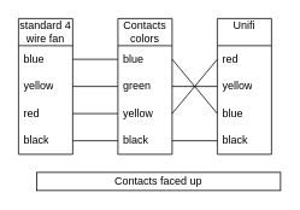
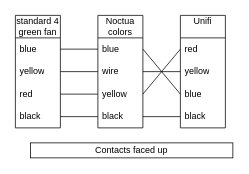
  <mxCell id="0" />
  <mxCell id="1" parent="0" />
  <mxCell id="2" value="" style="endArrow=none;html=1;rounded=0;" parent="1" source="5" target="10" edge="1"><mxGeometry width="50" height="50" relative="1" as="geometry"><mxPoint x="340" y="150" as="sourcePoint" /><mxPoint x="140" y="65" as="targetPoint" /></mxGeometry></mxCell>
  <mxCell id="3" value="" style="endArrow=none;html=1;rounded=0;" parent="1" source="6" target="11" edge="1"><mxGeometry width="50" height="50" relative="1" as="geometry"><mxPoint x="140" y="0" as="sourcePoint" /><mxPoint x="170" y="0" as="targetPoint" /></mxGeometry></mxCell>
- <mxCell id="4" value="standard 4 wire fan" style="swimlane;fontStyle=0;childLayout=stackLayout;horizontal=1;startSize=30;horizontalStack=0;resizeParent=1;resizeParentMax=0;resizeLast=0;collapsible=1;marginBottom=0;whiteSpace=wrap;html=1;" parent="1" vertex="1"><mxGeometry x="20" y="20" width="60" height="150" as="geometry" /></mxCell>
+ <mxCell id="4" value="standard 4 green fan" style="swimlane;fontStyle=0;childLayout=stackLayout;horizontal=1;startSize=30;horizontalStack=0;resizeParent=1;resizeParentMax=0;resizeLast=0;collapsible=1;marginBottom=0;whiteSpace=wrap;html=1;" parent="1" vertex="1"><mxGeometry x="20" y="20" width="60" height="150" as="geometry" /></mxCell>
  <mxCell id="5" value="blue" style="text;strokeColor=none;fillColor=none;align=left;verticalAlign=middle;spacingLeft=4;spacingRight=4;overflow=hidden;points=[[0,0.5],[1,0.5]];portConstraint=eastwest;rotatable=0;whiteSpace=wrap;html=1;" parent="4" vertex="1"><mxGeometry y="30" width="60" height="30" as="geometry" /></mxCell>
  <mxCell id="6" value="yellow" style="text;strokeColor=none;fillColor=none;align=left;verticalAlign=middle;spacingLeft=4;spacingRight=4;overflow=hidden;points=[[0,0.5],[1,0.5]];portConstraint=eastwest;rotatable=0;whiteSpace=wrap;html=1;" parent="4" vertex="1"><mxGeometry y="60" width="60" height="30" as="geometry" /></mxCell>
  <mxCell id="7" value="red" style="text;strokeColor=none;fillColor=none;align=left;verticalAlign=middle;spacingLeft=4;spacingRight=4;overflow=hidden;points=[[0,0.5],[1,0.5]];portConstraint=eastwest;rotatable=0;whiteSpace=wrap;html=1;" parent="4" vertex="1"><mxGeometry y="90" width="60" height="30" as="geometry" /></mxCell>
  <mxCell id="8" value="black" style="text;strokeColor=none;fillColor=none;align=left;verticalAlign=middle;spacingLeft=4;spacingRight=4;overflow=hidden;points=[[0,0.5],[1,0.5]];portConstraint=eastwest;rotatable=0;whiteSpace=wrap;html=1;" parent="4" vertex="1"><mxGeometry y="120" width="60" height="30" as="geometry" /></mxCell>
- <mxCell id="9" value="Contacts colors" style="swimlane;fontStyle=0;childLayout=stackLayout;horizontal=1;startSize=30;horizontalStack=0;resizeParent=1;resizeParentMax=0;resizeLast=0;collapsible=1;marginBottom=0;whiteSpace=wrap;html=1;" parent="1" vertex="1"><mxGeometry x="130" y="20" width="60" height="150" as="geometry" /></mxCell>
+ <mxCell id="9" value="Noctua colors" style="swimlane;fontStyle=0;childLayout=stackLayout;horizontal=1;startSize=30;horizontalStack=0;resizeParent=1;resizeParentMax=0;resizeLast=0;collapsible=1;marginBottom=0;whiteSpace=wrap;html=1;" parent="1" vertex="1"><mxGeometry x="130" y="20" width="60" height="150" as="geometry" /></mxCell>
  <mxCell id="10" value="blue" style="text;strokeColor=none;fillColor=none;align=left;verticalAlign=middle;spacingLeft=4;spacingRight=4;overflow=hidden;points=[[0,0.5],[1,0.5]];portConstraint=eastwest;rotatable=0;whiteSpace=wrap;html=1;" parent="9" vertex="1"><mxGeometry y="30" width="60" height="30" as="geometry" /></mxCell>
- <mxCell id="11" value="green" style="text;strokeColor=none;fillColor=none;align=left;verticalAlign=middle;spacingLeft=4;spacingRight=4;overflow=hidden;points=[[0,0.5],[1,0.5]];portConstraint=eastwest;rotatable=0;whiteSpace=wrap;html=1;" parent="9" vertex="1"><mxGeometry y="60" width="60" height="30" as="geometry" /></mxCell>
+ <mxCell id="11" value="wire" style="text;strokeColor=none;fillColor=none;align=left;verticalAlign=middle;spacingLeft=4;spacingRight=4;overflow=hidden;points=[[0,0.5],[1,0.5]];portConstraint=eastwest;rotatable=0;whiteSpace=wrap;html=1;" parent="9" vertex="1"><mxGeometry y="60" width="60" height="30" as="geometry" /></mxCell>
  <mxCell id="12" value="yellow" style="text;strokeColor=none;fillColor=none;align=left;verticalAlign=middle;spacingLeft=4;spacingRight=4;overflow=hidden;points=[[0,0.5],[1,0.5]];portConstraint=eastwest;rotatable=0;whiteSpace=wrap;html=1;" parent="9" vertex="1"><mxGeometry y="90" width="60" height="30" as="geometry" /></mxCell>
  <mxCell id="13" value="black" style="text;strokeColor=none;fillColor=none;align=left;verticalAlign=middle;spacingLeft=4;spacingRight=4;overflow=hidden;points=[[0,0.5],[1,0.5]];portConstraint=eastwest;rotatable=0;whiteSpace=wrap;html=1;" parent="9" vertex="1"><mxGeometry y="120" width="60" height="30" as="geometry" /></mxCell>
  <mxCell id="14" value="" style="endArrow=none;html=1;rounded=0;" parent="1" source="7" target="12" edge="1"><mxGeometry width="50" height="50" relative="1" as="geometry"><mxPoint x="130" y="110" as="sourcePoint" /><mxPoint x="180" y="110" as="targetPoint" /></mxGeometry></mxCell>
  <mxCell id="15" value="" style="endArrow=none;html=1;rounded=0;" parent="1" source="8" target="13" edge="1"><mxGeometry width="50" height="50" relative="1" as="geometry"><mxPoint x="160" y="130" as="sourcePoint" /><mxPoint x="210" y="130" as="targetPoint" /></mxGeometry></mxCell>
  <mxCell id="16" value="Unifi&lt;div&gt;&lt;br&gt;&lt;/div&gt;" style="swimlane;fontStyle=0;childLayout=stackLayout;horizontal=1;startSize=30;horizontalStack=0;resizeParent=1;resizeParentMax=0;resizeLast=0;collapsible=1;marginBottom=0;whiteSpace=wrap;html=1;" parent="1" vertex="1"><mxGeometry x="240" y="20" width="60" height="150" as="geometry" /></mxCell>
  <mxCell id="17" value="red" style="text;strokeColor=none;fillColor=none;align=left;verticalAlign=middle;spacingLeft=4;spacingRight=4;overflow=hidden;points=[[0,0.5],[1,0.5]];portConstraint=eastwest;rotatable=0;whiteSpace=wrap;html=1;" parent="16" vertex="1"><mxGeometry y="30" width="60" height="30" as="geometry" /></mxCell>
  <mxCell id="18" value="yellow" style="text;strokeColor=none;fillColor=none;align=left;verticalAlign=middle;spacingLeft=4;spacingRight=4;overflow=hidden;points=[[0,0.5],[1,0.5]];portConstraint=eastwest;rotatable=0;whiteSpace=wrap;html=1;" parent="16" vertex="1"><mxGeometry y="60" width="60" height="30" as="geometry" /></mxCell>
  <mxCell id="19" value="blue" style="text;strokeColor=none;fillColor=none;align=left;verticalAlign=middle;spacingLeft=4;spacingRight=4;overflow=hidden;points=[[0,0.5],[1,0.5]];portConstraint=eastwest;rotatable=0;whiteSpace=wrap;html=1;" parent="16" vertex="1"><mxGeometry y="90" width="60" height="30" as="geometry" /></mxCell>
  <mxCell id="20" value="black" style="text;strokeColor=none;fillColor=none;align=left;verticalAlign=middle;spacingLeft=4;spacingRight=4;overflow=hidden;points=[[0,0.5],[1,0.5]];portConstraint=eastwest;rotatable=0;whiteSpace=wrap;html=1;" parent="16" vertex="1"><mxGeometry y="120" width="60" height="30" as="geometry" /></mxCell>
  <mxCell id="21" value="" style="endArrow=none;html=1;rounded=0;" parent="1" source="11" target="18" edge="1"><mxGeometry width="50" height="50" relative="1" as="geometry"><mxPoint x="130" y="100" as="sourcePoint" /><mxPoint x="180" y="100" as="targetPoint" /></mxGeometry></mxCell>
  <mxCell id="22" value="" style="endArrow=none;html=1;rounded=0;entryX=0;entryY=0.5;entryDx=0;entryDy=0;exitX=1;exitY=0.5;exitDx=0;exitDy=0;" parent="1" source="12" target="17" edge="1"><mxGeometry width="50" height="50" relative="1" as="geometry"><mxPoint x="270" y="120" as="sourcePoint" /><mxPoint x="320" y="120" as="targetPoint" /></mxGeometry></mxCell>
  <mxCell id="23" value="" style="endArrow=none;html=1;rounded=0;entryX=0;entryY=0.5;entryDx=0;entryDy=0;exitX=1;exitY=0.5;exitDx=0;exitDy=0;" parent="1" source="10" target="19" edge="1"><mxGeometry width="50" height="50" relative="1" as="geometry"><mxPoint x="350" y="190" as="sourcePoint" /><mxPoint x="400" y="130" as="targetPoint" /></mxGeometry></mxCell>
  <mxCell id="24" value="" style="endArrow=none;html=1;rounded=0;" parent="1" source="13" target="20" edge="1"><mxGeometry width="50" height="50" relative="1" as="geometry"><mxPoint x="270" y="130" as="sourcePoint" /><mxPoint x="320" y="130" as="targetPoint" /></mxGeometry></mxCell>
  <mxCell id="25" value="Contacts faced up" style="rounded=0;whiteSpace=wrap;html=1;" vertex="1" parent="1"><mxGeometry x="40" y="190" width="270" height="20" as="geometry" /></mxCell>
